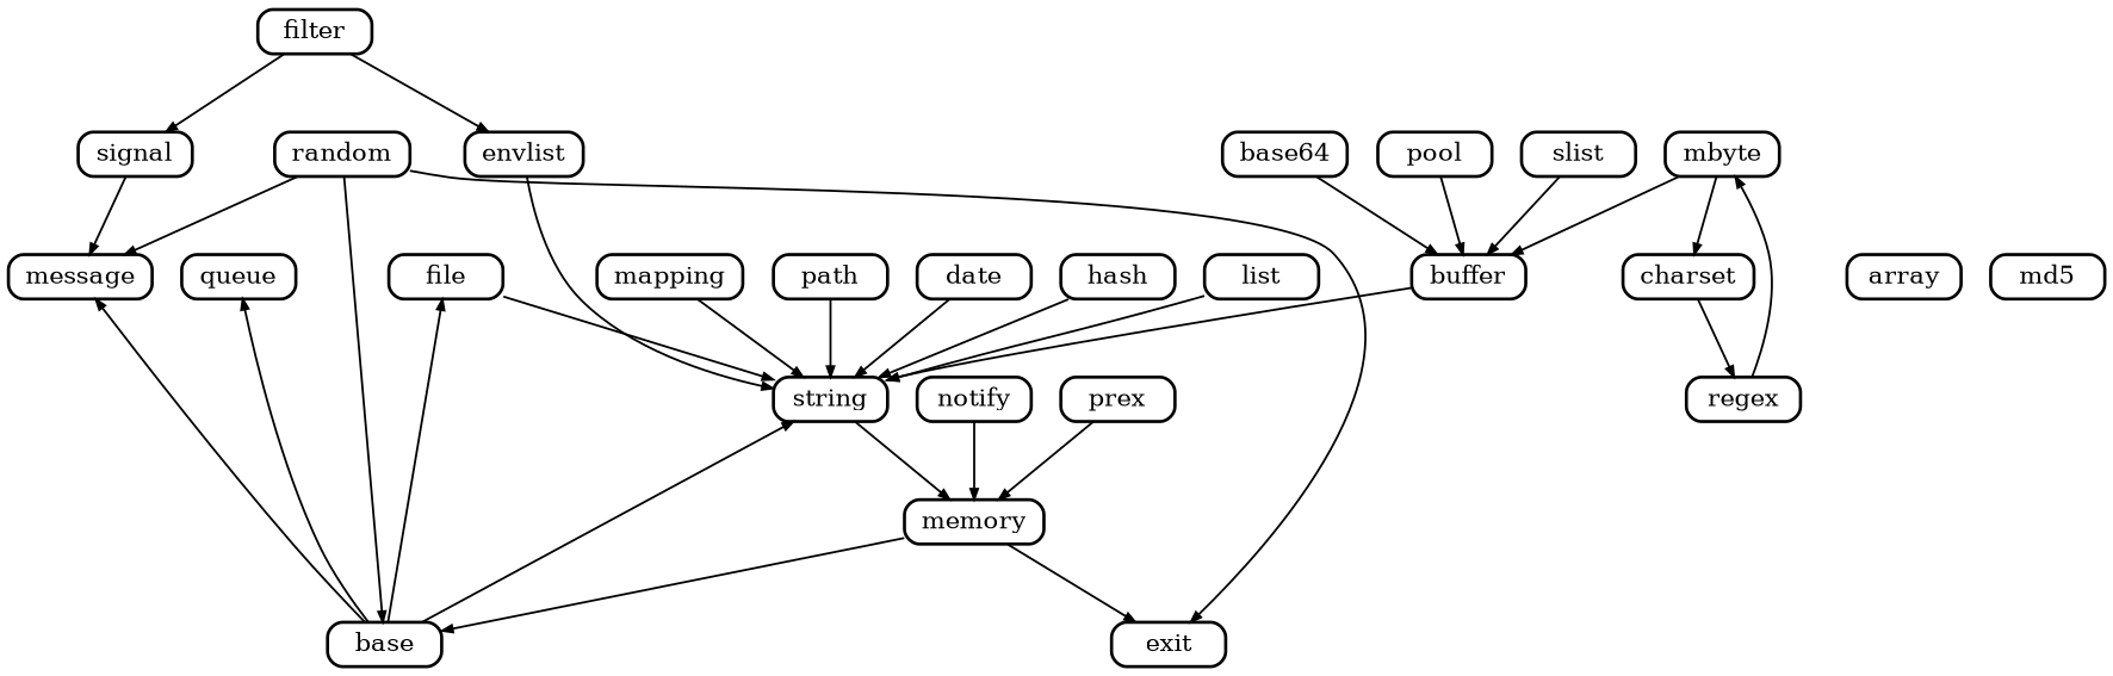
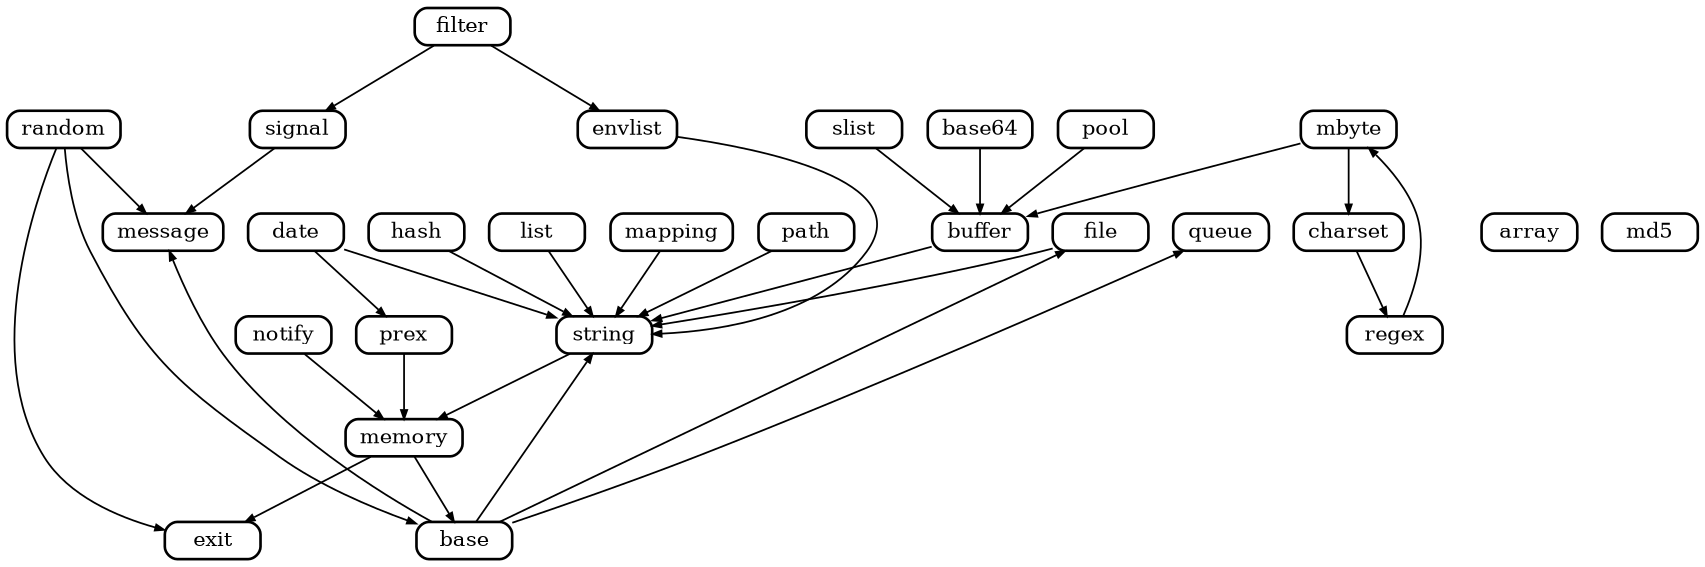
  digraph {
    nodesep=0.2
    rankdir=TB
    ranksep=0.5
    node [color=black fontsize=12 penwidth=1.5 shape=Mrecord style=solid]
    edge [arrowsize=0.5 penwidth=1.0]
    file [height=0.2]
    message [height=0.2]
    queue [height=0.2]
    array [height=0.2]
    md5 [height=0.2]
    string [height=0.2]
    base64 [height=0.2]
    buffer [height=0.2]
    memory [height=0.2]
    n10 [height=0.2 label=base]
    exit [height=0.2]
    charset [height=0.2]
    regex [height=0.2]
    mbyte [height=0.2]
    date [height=0.2]
    prex [height=0.2]
    envlist [height=0.2]
    filter [height=0.2]
    signal [height=0.2]
    hash [height=0.2]
    list [height=0.2]
    mapping [height=0.2]
    notify [height=0.2]
    path [height=0.2]
    pool [height=0.2]
    random [height=0.2]
    slist [height=0.2]
    subgraph sub_1 {
      rank=same
      file
      message
      queue
      array
      md5
    }
    file -> string
    string -> memory
    base64 -> buffer
    buffer -> string
    memory -> n10
    memory -> exit
    n10 -> file
    n10 -> message
    n10 -> queue
    n10 -> string
    charset -> regex
    regex -> mbyte
    mbyte -> buffer
    mbyte -> charset
    date -> string
+   date -> prex
    prex -> memory
    envlist -> string
    filter -> envlist
    filter -> signal
    signal -> message
    hash -> string
    list -> string
    mapping -> string
    notify -> memory
    path -> string
    pool -> buffer
    random -> message
    random -> n10
    random -> exit
    slist -> buffer
  }
